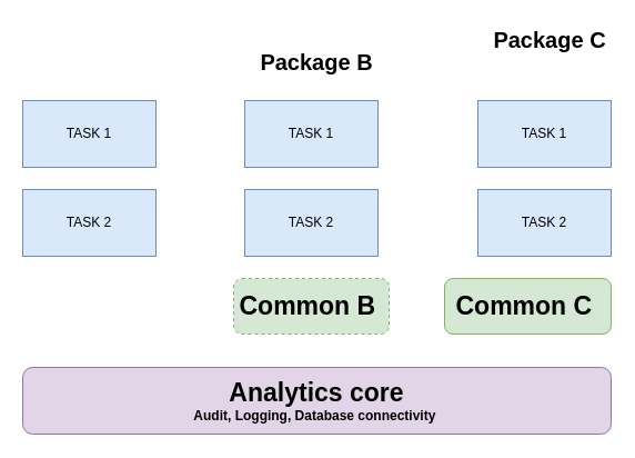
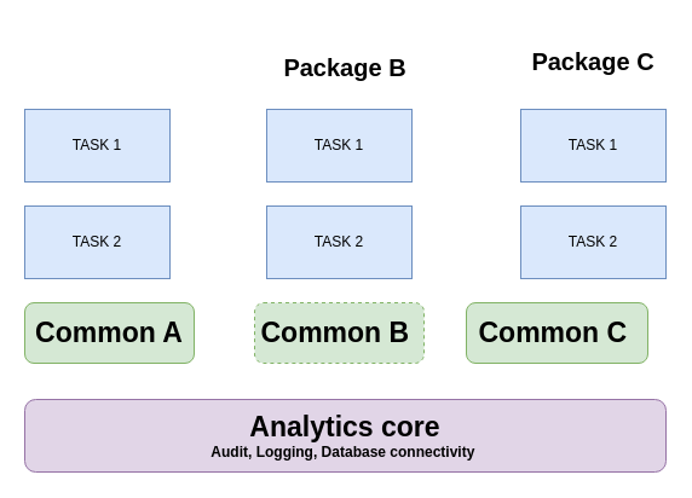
  <mxCell id="0" />
  <mxCell id="1" parent="0" />
  <mxCell id="2" value="" style="group" vertex="1" connectable="0" parent="1"><mxGeometry x="20" y="20" width="530" height="370" as="geometry" /></mxCell>
  <mxCell id="3" value="" style="group" vertex="1" connectable="0" parent="2"><mxGeometry y="70" width="530" height="300" as="geometry" /></mxCell>
- <mxCell id="4" value="&lt;font size=&quot;1&quot; style=&quot;&quot;&gt;&lt;b style=&quot;font-size: 23px;&quot;&gt;Common C&amp;nbsp;&lt;/b&gt;&lt;/font&gt;" style="rounded=1;whiteSpace=wrap;html=1;fillColor=#d5e8d4;strokeColor=#82b366;" vertex="1" parent="3"><mxGeometry x="380" y="160" width="150" height="50" as="geometry" /></mxCell>
+ <mxCell id="4" value="&lt;font size=&quot;1&quot; style=&quot;&quot;&gt;&lt;b style=&quot;font-size: 23px;&quot;&gt;Common C&amp;nbsp;&lt;/b&gt;&lt;/font&gt;" style="rounded=1;whiteSpace=wrap;html=1;fillColor=#d5e8d4;strokeColor=#82b366;" vertex="1" parent="3"><mxGeometry x="365" y="160" width="150" height="50" as="geometry" /></mxCell>
  <mxCell id="5" value="TASK 2" style="rounded=0;whiteSpace=wrap;html=1;fillColor=#dae8fc;strokeColor=#6c8ebf;" vertex="1" parent="3"><mxGeometry x="410" y="80" width="120" height="60" as="geometry" /></mxCell>
  <mxCell id="6" value="TASK 1" style="rounded=0;whiteSpace=wrap;html=1;fillColor=#dae8fc;strokeColor=#6c8ebf;" vertex="1" parent="3"><mxGeometry x="410" width="120" height="60" as="geometry" /></mxCell>
  <mxCell id="7" value="TASK 1" style="rounded=0;whiteSpace=wrap;html=1;fillColor=#dae8fc;strokeColor=#6c8ebf;" vertex="1" parent="3"><mxGeometry width="120" height="60" as="geometry" /></mxCell>
  <mxCell id="8" value="TASK 2" style="rounded=0;whiteSpace=wrap;html=1;fillColor=#dae8fc;strokeColor=#6c8ebf;" vertex="1" parent="3"><mxGeometry y="80" width="120" height="60" as="geometry" /></mxCell>
+ <mxCell id="9" value="&lt;font size=&quot;1&quot; style=&quot;&quot;&gt;&lt;b style=&quot;font-size: 23px;&quot;&gt;Common A&lt;/b&gt;&lt;/font&gt;" style="rounded=1;whiteSpace=wrap;html=1;fillColor=#d5e8d4;strokeColor=#82b366;" vertex="1" parent="3"><mxGeometry y="160" width="140" height="50" as="geometry" /></mxCell>
  <mxCell id="10" value="&lt;font style=&quot;font-size: 23px;&quot;&gt;&lt;b&gt;Analytics core&lt;/b&gt;&lt;/font&gt;&lt;br&gt;&lt;b&gt;Audit, Logging, Database connectivity&amp;nbsp;&lt;/b&gt;" style="rounded=1;whiteSpace=wrap;html=1;fillColor=#e1d5e7;strokeColor=#9673a6;" vertex="1" parent="3"><mxGeometry y="240" width="530" height="60" as="geometry" /></mxCell>
  <mxCell id="11" value="&lt;font size=&quot;1&quot; style=&quot;&quot;&gt;&lt;b style=&quot;font-size: 23px;&quot;&gt;Common B&amp;nbsp;&lt;/b&gt;&lt;/font&gt;" style="rounded=1;whiteSpace=wrap;html=1;fillColor=#d5e8d4;strokeColor=#82b366;dashed=1;" vertex="1" parent="3"><mxGeometry x="190" y="160" width="140" height="50" as="geometry" /></mxCell>
  <mxCell id="12" value="TASK 2" style="rounded=0;whiteSpace=wrap;html=1;fillColor=#dae8fc;strokeColor=#6c8ebf;" vertex="1" parent="3"><mxGeometry x="200" y="80" width="120" height="60" as="geometry" /></mxCell>
  <mxCell id="13" value="TASK 1" style="rounded=0;whiteSpace=wrap;html=1;fillColor=#dae8fc;strokeColor=#6c8ebf;" vertex="1" parent="3"><mxGeometry x="200" width="120" height="60" as="geometry" /></mxCell>
  <mxCell id="14" value="Package B" style="text;html=1;strokeColor=none;fillColor=none;align=center;verticalAlign=middle;whiteSpace=wrap;rounded=0;fontSize=20;fontStyle=1" vertex="1" parent="2"><mxGeometry x="200" y="20" width="130" height="30" as="geometry" /></mxCell>
- <mxCell id="15" value="Package C" style="text;html=1;strokeColor=none;fillColor=none;align=center;verticalAlign=middle;whiteSpace=wrap;rounded=0;fontSize=20;fontStyle=1" vertex="1" parent="2"><mxGeometry x="420" width="110" height="30" as="geometry" /></mxCell>
+ <mxCell id="15" value="Package C" style="text;html=1;strokeColor=none;fillColor=none;align=center;verticalAlign=middle;whiteSpace=wrap;rounded=0;fontSize=20;fontStyle=1" vertex="1" parent="2"><mxGeometry x="415" y="15" width="110" height="30" as="geometry" /></mxCell>
